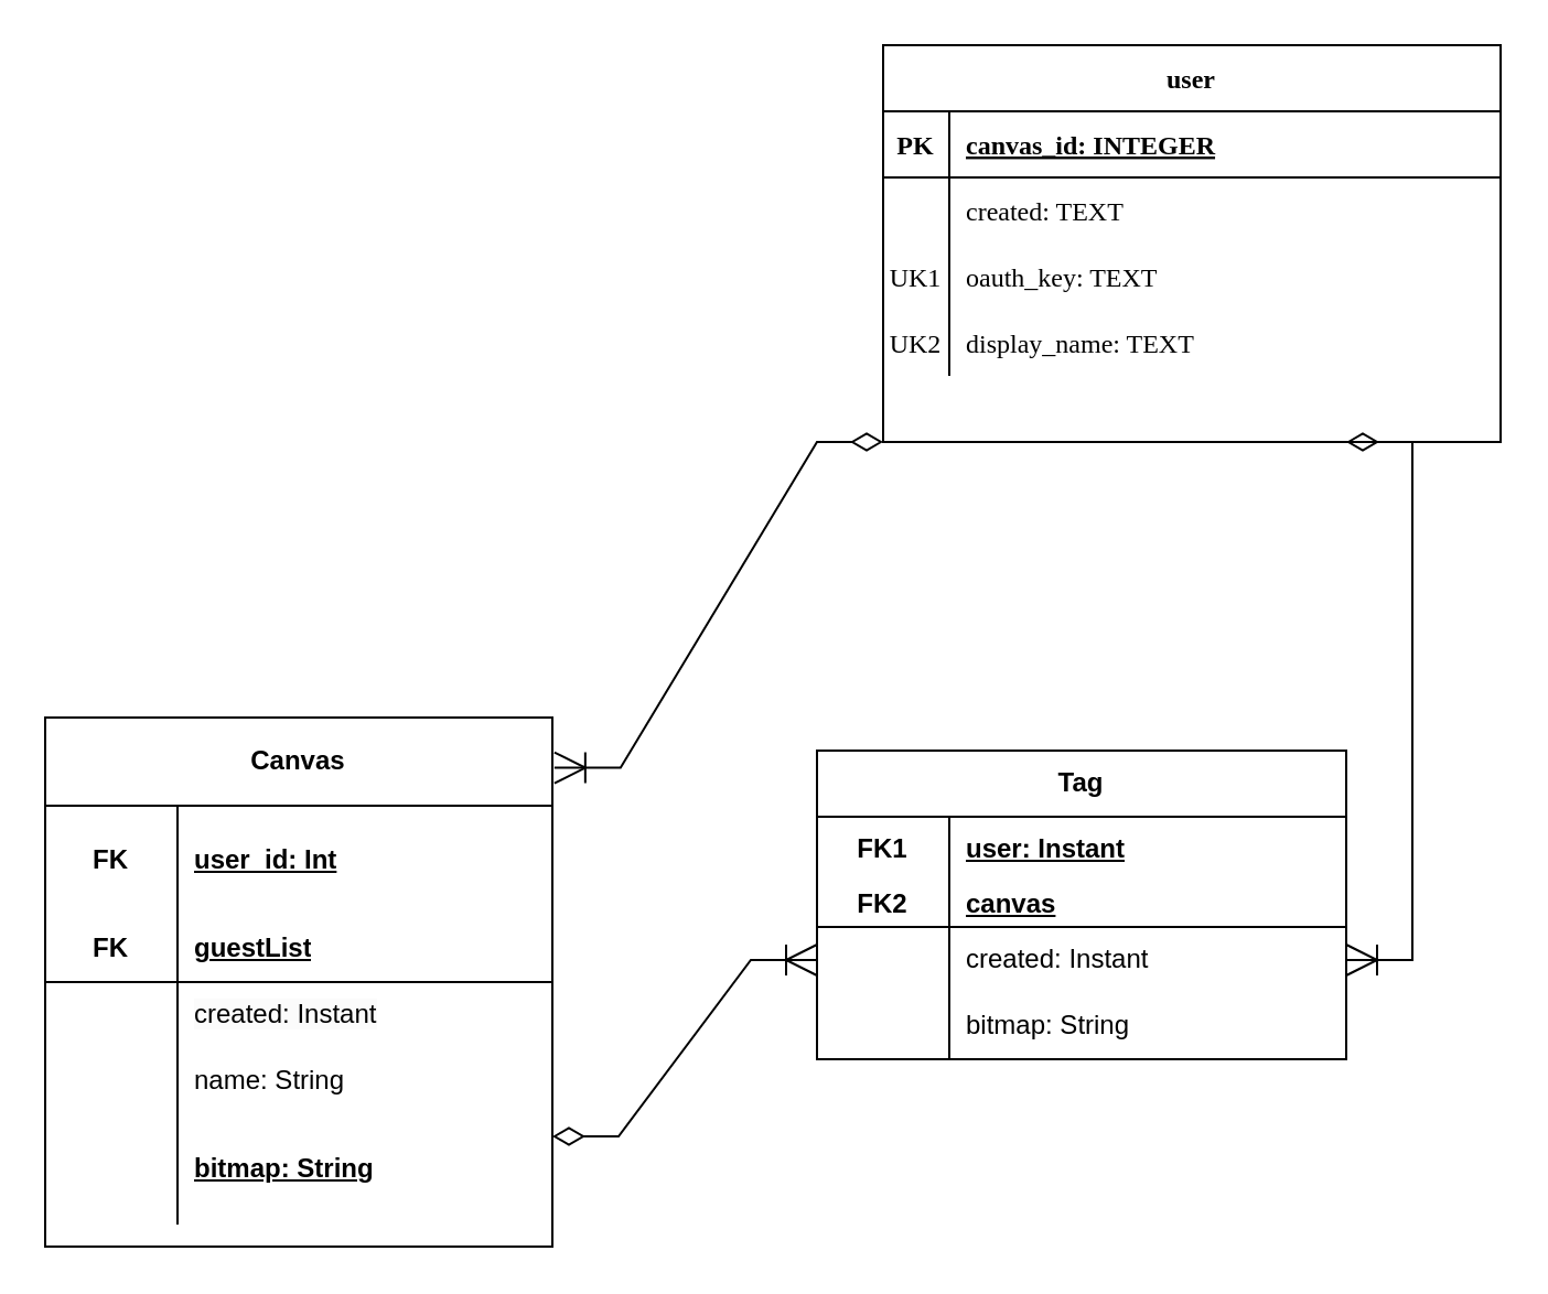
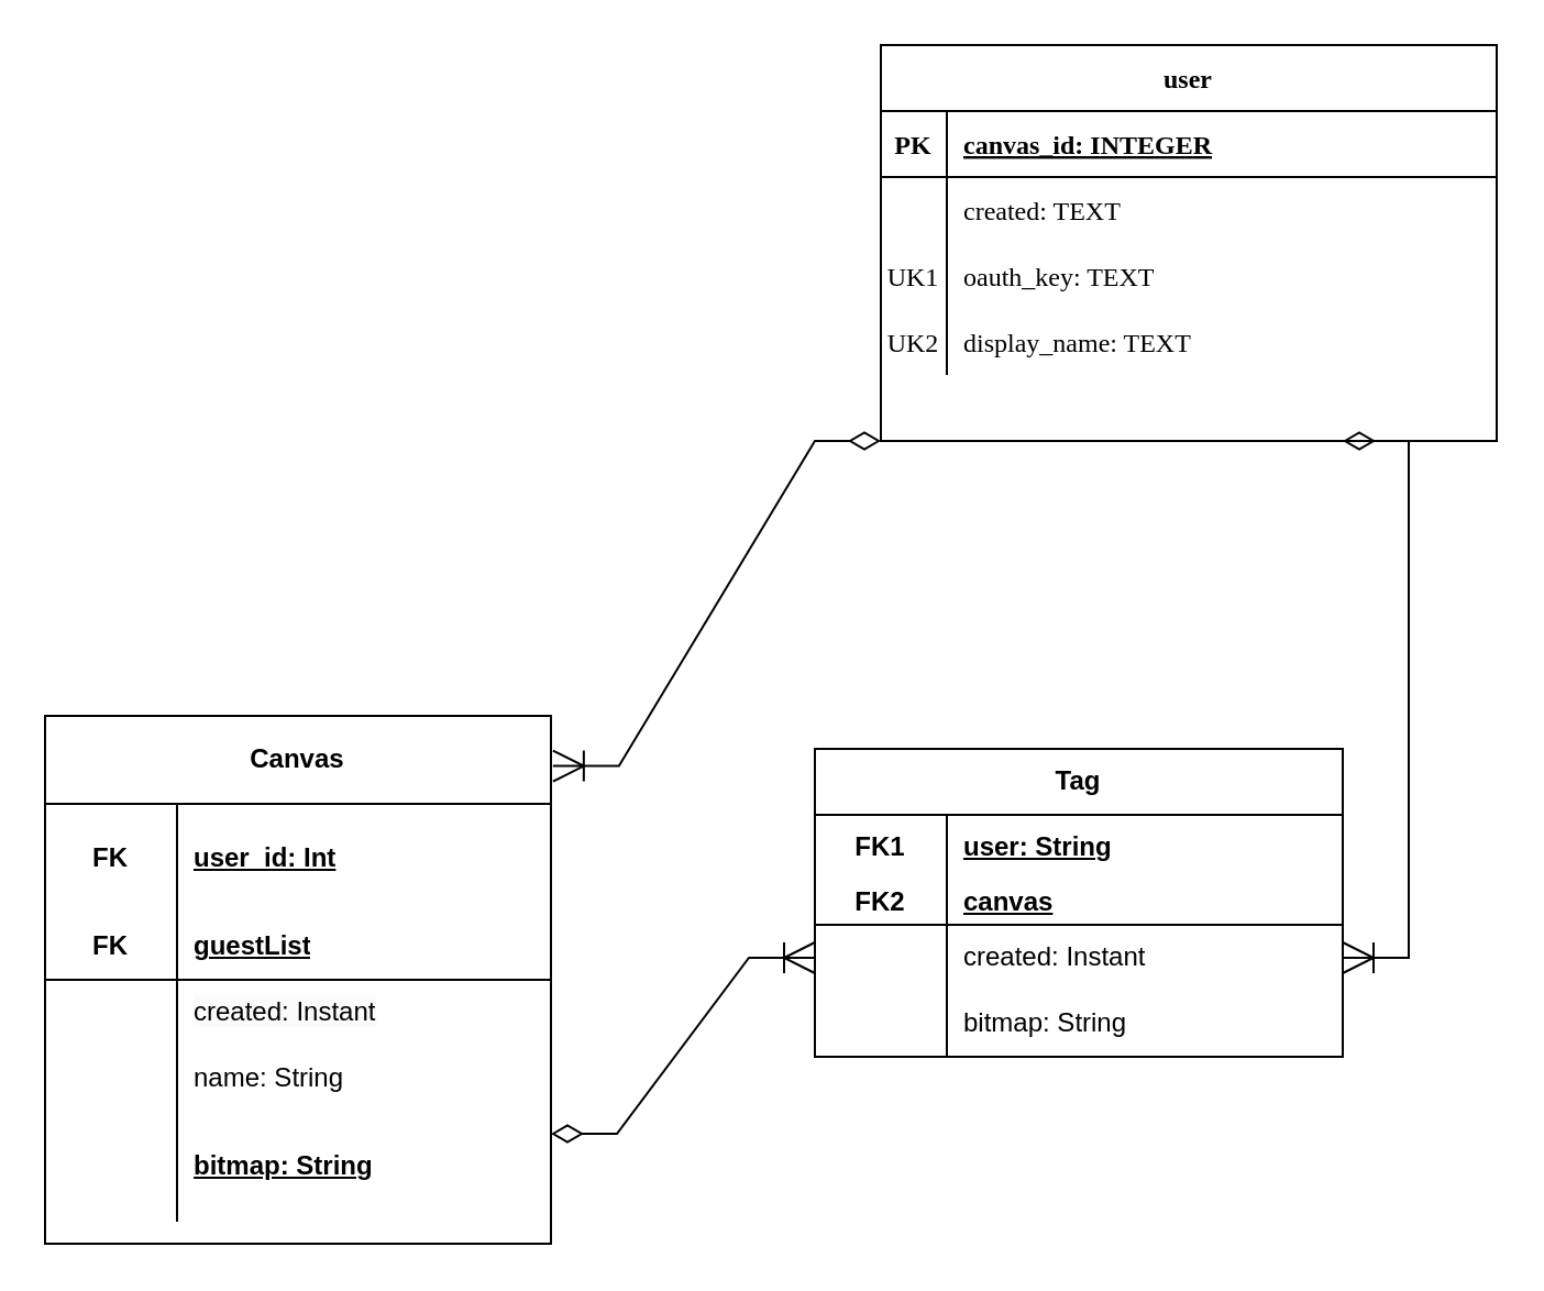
  <mxCell id="0" />
  <mxCell id="1" parent="0" />
  <mxCell id="2" value="Tag" style="shape=table;startSize=30;container=1;collapsible=1;childLayout=tableLayout;fixedRows=1;rowLines=0;fontStyle=1;align=center;resizeLast=1;html=1;whiteSpace=wrap;" parent="1" vertex="1"><mxGeometry x="370" y="340" width="240" height="140" as="geometry" /></mxCell>
  <mxCell id="3" value="" style="shape=tableRow;horizontal=0;startSize=0;swimlaneHead=0;swimlaneBody=0;fillColor=none;collapsible=0;dropTarget=0;points=[[0,0.5],[1,0.5]];portConstraint=eastwest;top=0;left=0;right=0;bottom=0;html=1;" parent="2" vertex="1"><mxGeometry y="30" width="240" height="30" as="geometry" /></mxCell>
  <mxCell id="4" value="FK1" style="shape=partialRectangle;connectable=0;fillColor=none;top=0;left=0;bottom=0;right=0;fontStyle=1;overflow=hidden;html=1;whiteSpace=wrap;" parent="3" vertex="1"><mxGeometry width="60" height="30" as="geometry"><mxRectangle width="60" height="30" as="alternateBounds" /></mxGeometry></mxCell>
- <mxCell id="5" value="user: Instant" style="shape=partialRectangle;connectable=0;fillColor=none;top=0;left=0;bottom=0;right=0;align=left;spacingLeft=6;fontStyle=5;overflow=hidden;html=1;whiteSpace=wrap;" parent="3" vertex="1"><mxGeometry x="60" width="180" height="30" as="geometry"><mxRectangle width="180" height="30" as="alternateBounds" /></mxGeometry></mxCell>
+ <mxCell id="5" value="user: String" style="shape=partialRectangle;connectable=0;fillColor=none;top=0;left=0;bottom=0;right=0;align=left;spacingLeft=6;fontStyle=5;overflow=hidden;html=1;whiteSpace=wrap;" parent="3" vertex="1"><mxGeometry x="60" width="180" height="30" as="geometry"><mxRectangle width="180" height="30" as="alternateBounds" /></mxGeometry></mxCell>
  <mxCell id="6" value="" style="shape=tableRow;horizontal=0;startSize=0;swimlaneHead=0;swimlaneBody=0;fillColor=none;collapsible=0;dropTarget=0;points=[[0,0.5],[1,0.5]];portConstraint=eastwest;top=0;left=0;right=0;bottom=1;html=1;" parent="2" vertex="1"><mxGeometry y="60" width="240" height="20" as="geometry" /></mxCell>
  <mxCell id="7" value="FK2" style="shape=partialRectangle;connectable=0;fillColor=none;top=0;left=0;bottom=0;right=0;fontStyle=1;overflow=hidden;html=1;whiteSpace=wrap;" parent="6" vertex="1"><mxGeometry width="60" height="20" as="geometry"><mxRectangle width="60" height="20" as="alternateBounds" /></mxGeometry></mxCell>
  <mxCell id="8" value="canvas" style="shape=partialRectangle;connectable=0;fillColor=none;top=0;left=0;bottom=0;right=0;align=left;spacingLeft=6;fontStyle=5;overflow=hidden;html=1;whiteSpace=wrap;" parent="6" vertex="1"><mxGeometry x="60" width="180" height="20" as="geometry"><mxRectangle width="180" height="20" as="alternateBounds" /></mxGeometry></mxCell>
  <mxCell id="9" value="" style="shape=tableRow;horizontal=0;startSize=0;swimlaneHead=0;swimlaneBody=0;fillColor=none;collapsible=0;dropTarget=0;points=[[0,0.5],[1,0.5]];portConstraint=eastwest;top=0;left=0;right=0;bottom=0;html=1;" parent="2" vertex="1"><mxGeometry y="80" width="240" height="30" as="geometry" /></mxCell>
  <mxCell id="10" value="" style="shape=partialRectangle;connectable=0;fillColor=none;top=0;left=0;bottom=0;right=0;editable=1;overflow=hidden;html=1;whiteSpace=wrap;" parent="9" vertex="1"><mxGeometry width="60" height="30" as="geometry"><mxRectangle width="60" height="30" as="alternateBounds" /></mxGeometry></mxCell>
  <mxCell id="11" value="created: Instant" style="shape=partialRectangle;connectable=0;fillColor=none;top=0;left=0;bottom=0;right=0;align=left;spacingLeft=6;overflow=hidden;html=1;whiteSpace=wrap;" parent="9" vertex="1"><mxGeometry x="60" width="180" height="30" as="geometry"><mxRectangle width="180" height="30" as="alternateBounds" /></mxGeometry></mxCell>
  <mxCell id="12" value="" style="shape=tableRow;horizontal=0;startSize=0;swimlaneHead=0;swimlaneBody=0;fillColor=none;collapsible=0;dropTarget=0;points=[[0,0.5],[1,0.5]];portConstraint=eastwest;top=0;left=0;right=0;bottom=0;html=1;" parent="2" vertex="1"><mxGeometry y="110" width="240" height="30" as="geometry" /></mxCell>
  <mxCell id="13" value="" style="shape=partialRectangle;connectable=0;fillColor=none;top=0;left=0;bottom=0;right=0;editable=1;overflow=hidden;html=1;whiteSpace=wrap;" parent="12" vertex="1"><mxGeometry width="60" height="30" as="geometry"><mxRectangle width="60" height="30" as="alternateBounds" /></mxGeometry></mxCell>
  <mxCell id="14" value="bitmap: String" style="shape=partialRectangle;connectable=0;fillColor=none;top=0;left=0;bottom=0;right=0;align=left;spacingLeft=6;overflow=hidden;html=1;whiteSpace=wrap;" parent="12" vertex="1"><mxGeometry x="60" width="180" height="30" as="geometry"><mxRectangle width="180" height="30" as="alternateBounds" /></mxGeometry></mxCell>
  <mxCell id="15" value="Canvas" style="shape=table;startSize=40;container=1;collapsible=1;childLayout=tableLayout;fixedRows=1;rowLines=0;fontStyle=1;align=center;resizeLast=1;html=1;whiteSpace=wrap;" parent="1" vertex="1"><mxGeometry x="20" y="325" width="230" height="240" as="geometry" /></mxCell>
  <mxCell id="16" value="" style="shape=tableRow;horizontal=0;startSize=0;swimlaneHead=0;swimlaneBody=0;fillColor=none;collapsible=0;dropTarget=0;points=[[0,0.5],[1,0.5]];portConstraint=eastwest;top=0;left=0;right=0;bottom=0;html=1;" parent="15" vertex="1"><mxGeometry y="40" width="230" height="50" as="geometry" /></mxCell>
  <mxCell id="17" value="FK" style="shape=partialRectangle;connectable=0;fillColor=none;top=0;left=0;bottom=0;right=0;fontStyle=1;overflow=hidden;html=1;whiteSpace=wrap;" parent="16" vertex="1"><mxGeometry width="60" height="50" as="geometry"><mxRectangle width="60" height="50" as="alternateBounds" /></mxGeometry></mxCell>
  <mxCell id="18" value="user_id: Int" style="shape=partialRectangle;connectable=0;fillColor=none;top=0;left=0;bottom=0;right=0;align=left;spacingLeft=6;fontStyle=5;overflow=hidden;html=1;whiteSpace=wrap;" parent="16" vertex="1"><mxGeometry x="60" width="170" height="50" as="geometry"><mxRectangle width="170" height="50" as="alternateBounds" /></mxGeometry></mxCell>
  <mxCell id="19" value="" style="shape=tableRow;horizontal=0;startSize=0;swimlaneHead=0;swimlaneBody=0;fillColor=none;collapsible=0;dropTarget=0;points=[[0,0.5],[1,0.5]];portConstraint=eastwest;top=0;left=0;right=0;bottom=1;html=1;" parent="15" vertex="1"><mxGeometry y="90" width="230" height="30" as="geometry" /></mxCell>
  <mxCell id="20" value="FK" style="shape=partialRectangle;connectable=0;fillColor=none;top=0;left=0;bottom=0;right=0;fontStyle=1;overflow=hidden;html=1;whiteSpace=wrap;" parent="19" vertex="1"><mxGeometry width="60" height="30" as="geometry"><mxRectangle width="60" height="30" as="alternateBounds" /></mxGeometry></mxCell>
  <mxCell id="21" value="guestList" style="shape=partialRectangle;connectable=0;fillColor=none;top=0;left=0;bottom=0;right=0;align=left;spacingLeft=6;fontStyle=5;overflow=hidden;html=1;whiteSpace=wrap;" parent="19" vertex="1"><mxGeometry x="60" width="170" height="30" as="geometry"><mxRectangle width="170" height="30" as="alternateBounds" /></mxGeometry></mxCell>
  <mxCell id="22" value="" style="shape=tableRow;horizontal=0;startSize=0;swimlaneHead=0;swimlaneBody=0;fillColor=none;collapsible=0;dropTarget=0;points=[[0,0.5],[1,0.5]];portConstraint=eastwest;top=0;left=0;right=0;bottom=0;html=1;" parent="15" vertex="1"><mxGeometry y="120" width="230" height="30" as="geometry" /></mxCell>
  <mxCell id="23" value="" style="shape=partialRectangle;connectable=0;fillColor=none;top=0;left=0;bottom=0;right=0;editable=1;overflow=hidden;html=1;whiteSpace=wrap;" parent="22" vertex="1"><mxGeometry width="60" height="30" as="geometry"><mxRectangle width="60" height="30" as="alternateBounds" /></mxGeometry></mxCell>
  <mxCell id="24" value="&lt;span style=&quot;caret-color: rgb(0, 0, 0); color: rgb(0, 0, 0); font-family: Helvetica; font-size: 12px; font-style: normal; font-variant-caps: normal; font-weight: 400; letter-spacing: normal; text-align: left; text-indent: 0px; text-transform: none; word-spacing: 0px; -webkit-text-stroke-width: 0px; background-color: rgb(251, 251, 251); text-decoration: none; float: none; display: inline !important;&quot;&gt;created: Instant&lt;/span&gt;" style="shape=partialRectangle;connectable=0;fillColor=none;top=0;left=0;bottom=0;right=0;align=left;spacingLeft=6;overflow=hidden;html=1;whiteSpace=wrap;" parent="22" vertex="1"><mxGeometry x="60" width="170" height="30" as="geometry"><mxRectangle width="170" height="30" as="alternateBounds" /></mxGeometry></mxCell>
  <mxCell id="25" value="" style="shape=tableRow;horizontal=0;startSize=0;swimlaneHead=0;swimlaneBody=0;fillColor=none;collapsible=0;dropTarget=0;points=[[0,0.5],[1,0.5]];portConstraint=eastwest;top=0;left=0;right=0;bottom=0;html=1;" parent="15" vertex="1"><mxGeometry y="150" width="230" height="30" as="geometry" /></mxCell>
  <mxCell id="26" value="" style="shape=partialRectangle;connectable=0;fillColor=none;top=0;left=0;bottom=0;right=0;editable=1;overflow=hidden;html=1;whiteSpace=wrap;" parent="25" vertex="1"><mxGeometry width="60" height="30" as="geometry"><mxRectangle width="60" height="30" as="alternateBounds" /></mxGeometry></mxCell>
  <mxCell id="27" value="name: String" style="shape=partialRectangle;connectable=0;fillColor=none;top=0;left=0;bottom=0;right=0;align=left;spacingLeft=6;overflow=hidden;html=1;whiteSpace=wrap;" parent="25" vertex="1"><mxGeometry x="60" width="170" height="30" as="geometry"><mxRectangle width="170" height="30" as="alternateBounds" /></mxGeometry></mxCell>
  <mxCell id="28" value="" style="shape=tableRow;horizontal=0;startSize=0;swimlaneHead=0;swimlaneBody=0;fillColor=none;collapsible=0;dropTarget=0;points=[[0,0.5],[1,0.5]];portConstraint=eastwest;top=0;left=0;right=0;bottom=0;html=1;" vertex="1" parent="15"><mxGeometry y="180" width="230" height="50" as="geometry" /></mxCell>
  <mxCell id="29" value="" style="shape=partialRectangle;connectable=0;fillColor=none;top=0;left=0;bottom=0;right=0;fontStyle=1;overflow=hidden;html=1;whiteSpace=wrap;" vertex="1" parent="28"><mxGeometry width="60" height="50" as="geometry"><mxRectangle width="60" height="50" as="alternateBounds" /></mxGeometry></mxCell>
  <mxCell id="30" value="bitmap: String" style="shape=partialRectangle;connectable=0;fillColor=none;top=0;left=0;bottom=0;right=0;align=left;spacingLeft=6;fontStyle=5;overflow=hidden;html=1;whiteSpace=wrap;" vertex="1" parent="28"><mxGeometry x="60" width="170" height="50" as="geometry"><mxRectangle width="170" height="50" as="alternateBounds" /></mxGeometry></mxCell>
  <mxCell id="31" value="user" style="shape=table;startSize=30;container=1;collapsible=1;childLayout=tableLayout;fixedRows=1;rowLines=0;fontStyle=1;align=center;resizeLast=1;fontFamily=Lucida Console;" parent="1" vertex="1"><mxGeometry x="400" y="20" width="280" height="180" as="geometry" /></mxCell>
  <mxCell id="32" value="" style="shape=tableRow;horizontal=0;startSize=0;swimlaneHead=0;swimlaneBody=0;fillColor=none;collapsible=0;dropTarget=0;points=[[0,0.5],[1,0.5]];portConstraint=eastwest;top=0;left=0;right=0;bottom=1;fontFamily=Lucida Console;" parent="31" vertex="1"><mxGeometry y="30" width="280" height="30" as="geometry" /></mxCell>
  <mxCell id="33" value="PK" style="shape=partialRectangle;connectable=0;fillColor=none;top=0;left=0;bottom=0;right=0;fontStyle=1;overflow=hidden;fontFamily=Lucida Console;" parent="32" vertex="1"><mxGeometry width="30" height="30" as="geometry"><mxRectangle width="30" height="30" as="alternateBounds" /></mxGeometry></mxCell>
  <mxCell id="34" value="canvas_id: INTEGER" style="shape=partialRectangle;connectable=0;fillColor=none;top=0;left=0;bottom=0;right=0;align=left;spacingLeft=6;fontStyle=5;overflow=hidden;fontFamily=Lucida Console;" parent="32" vertex="1"><mxGeometry x="30" width="250" height="30" as="geometry"><mxRectangle width="250" height="30" as="alternateBounds" /></mxGeometry></mxCell>
  <mxCell id="35" value="" style="shape=tableRow;horizontal=0;startSize=0;swimlaneHead=0;swimlaneBody=0;fillColor=none;collapsible=0;dropTarget=0;points=[[0,0.5],[1,0.5]];portConstraint=eastwest;top=0;left=0;right=0;bottom=0;" parent="31" vertex="1"><mxGeometry y="60" width="280" height="30" as="geometry" /></mxCell>
  <mxCell id="36" value="" style="shape=partialRectangle;connectable=0;fillColor=none;top=0;left=0;bottom=0;right=0;editable=1;overflow=hidden;" parent="35" vertex="1"><mxGeometry width="30" height="30" as="geometry"><mxRectangle width="30" height="30" as="alternateBounds" /></mxGeometry></mxCell>
  <mxCell id="37" value="created: TEXT" style="shape=partialRectangle;connectable=0;fillColor=none;top=0;left=0;bottom=0;right=0;align=left;spacingLeft=6;overflow=hidden;fontFamily=Lucida Console;" parent="35" vertex="1"><mxGeometry x="30" width="250" height="30" as="geometry"><mxRectangle width="250" height="30" as="alternateBounds" /></mxGeometry></mxCell>
  <mxCell id="38" value="" style="shape=tableRow;horizontal=0;startSize=0;swimlaneHead=0;swimlaneBody=0;fillColor=none;collapsible=0;dropTarget=0;points=[[0,0.5],[1,0.5]];portConstraint=eastwest;top=0;left=0;right=0;bottom=0;" parent="31" vertex="1"><mxGeometry y="90" width="280" height="30" as="geometry" /></mxCell>
  <mxCell id="39" value="UK1" style="shape=partialRectangle;connectable=0;fillColor=none;top=0;left=0;bottom=0;right=0;editable=1;overflow=hidden;fontFamily=Lucida Console;" parent="38" vertex="1"><mxGeometry width="30" height="30" as="geometry"><mxRectangle width="30" height="30" as="alternateBounds" /></mxGeometry></mxCell>
  <mxCell id="40" value="oauth_key: TEXT" style="shape=partialRectangle;connectable=0;fillColor=none;top=0;left=0;bottom=0;right=0;align=left;spacingLeft=6;overflow=hidden;fontFamily=Lucida Console;" parent="38" vertex="1"><mxGeometry x="30" width="250" height="30" as="geometry"><mxRectangle width="250" height="30" as="alternateBounds" /></mxGeometry></mxCell>
  <mxCell id="41" value="" style="shape=tableRow;horizontal=0;startSize=0;swimlaneHead=0;swimlaneBody=0;fillColor=none;collapsible=0;dropTarget=0;points=[[0,0.5],[1,0.5]];portConstraint=eastwest;top=0;left=0;right=0;bottom=0;" parent="31" vertex="1"><mxGeometry y="120" width="280" height="30" as="geometry" /></mxCell>
  <mxCell id="42" value="UK2" style="shape=partialRectangle;connectable=0;fillColor=none;top=0;left=0;bottom=0;right=0;editable=1;overflow=hidden;fontFamily=Lucida Console;" parent="41" vertex="1"><mxGeometry width="30" height="30" as="geometry"><mxRectangle width="30" height="30" as="alternateBounds" /></mxGeometry></mxCell>
  <mxCell id="43" value="display_name: TEXT" style="shape=partialRectangle;connectable=0;fillColor=none;top=0;left=0;bottom=0;right=0;align=left;spacingLeft=6;overflow=hidden;fontFamily=Lucida Console;" parent="41" vertex="1"><mxGeometry x="30" width="250" height="30" as="geometry"><mxRectangle width="250" height="30" as="alternateBounds" /></mxGeometry></mxCell>
  <mxCell id="44" value="" style="edgeStyle=entityRelationEdgeStyle;fontSize=12;html=1;endArrow=ERoneToMany;rounded=0;entryX=1.004;entryY=0.095;entryDx=0;entryDy=0;entryPerimeter=0;exitX=0;exitY=1;exitDx=0;exitDy=0;endSize=12;startSize=12;startArrow=diamondThin;startFill=0;" parent="1" source="31" target="15" edge="1"><mxGeometry width="100" height="100" relative="1" as="geometry"><mxPoint x="290" y="360" as="sourcePoint" /><mxPoint x="390" y="260" as="targetPoint" /><Array as="points"><mxPoint x="330" y="310" /></Array></mxGeometry></mxCell>
  <mxCell id="45" value="" style="edgeStyle=entityRelationEdgeStyle;fontSize=12;html=1;endArrow=ERoneToMany;rounded=0;entryX=0;entryY=0.5;entryDx=0;entryDy=0;endSize=12;startArrow=diamondThin;startFill=0;startSize=12;" parent="1" target="9" edge="1"><mxGeometry width="100" height="100" relative="1" as="geometry"><mxPoint x="250" y="515" as="sourcePoint" /><mxPoint x="380" y="420" as="targetPoint" /><Array as="points"><mxPoint x="320" y="470" /></Array></mxGeometry></mxCell>
  <mxCell id="46" value="" style="edgeStyle=entityRelationEdgeStyle;fontSize=12;html=1;endArrow=ERoneToMany;rounded=0;exitX=0.75;exitY=1;exitDx=0;exitDy=0;entryX=1;entryY=0.5;entryDx=0;entryDy=0;startArrow=diamondThin;startFill=0;endSize=12;startSize=12;" parent="1" source="31" target="9" edge="1"><mxGeometry width="100" height="100" relative="1" as="geometry"><mxPoint x="630" y="400" as="sourcePoint" /><mxPoint x="730" y="300" as="targetPoint" /></mxGeometry></mxCell>
